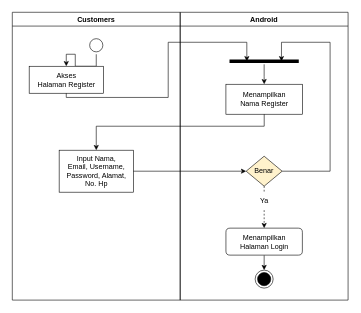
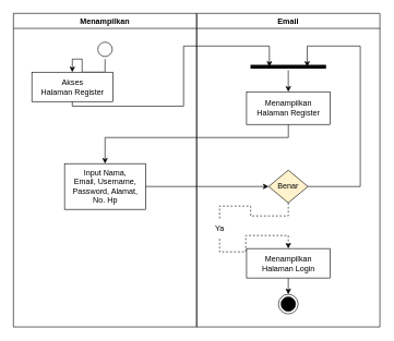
  <mxCell id="0" />
  <mxCell id="1" parent="0" />
- <mxCell id="2" value="Android" style="swimlane;fillColor=none;" parent="1" vertex="1"><mxGeometry x="300" y="20" width="280" height="480" as="geometry" /></mxCell>
- <mxCell id="3" value="Menampilkan&lt;br&gt;Nama Register" style="html=1;strokeColor=#000000;fillColor=default;" parent="2" vertex="1"><mxGeometry x="76.25" y="120" width="127.5" height="50" as="geometry" /></mxCell>
+ <mxCell id="2" value="Email" style="swimlane;fillColor=none;" parent="1" vertex="1"><mxGeometry x="300" y="20" width="280" height="480" as="geometry" /></mxCell>
+ <mxCell id="3" value="Menampilkan&lt;br&gt;Halaman Register" style="html=1;strokeColor=#000000;fillColor=default;" parent="2" vertex="1"><mxGeometry x="76.25" y="120" width="127.5" height="50" as="geometry" /></mxCell>
  <mxCell id="4" value="" style="ellipse;html=1;shape=endState;fillColor=#000000;strokeColor=#000000;" parent="2" vertex="1"><mxGeometry x="125" y="430" width="30" height="30" as="geometry" /></mxCell>
  <mxCell id="5" style="edgeStyle=orthogonalEdgeStyle;rounded=0;orthogonalLoop=1;jettySize=auto;html=1;exitX=0.5;exitY=1;exitDx=0;exitDy=0;entryX=0.5;entryY=0;entryDx=0;entryDy=0;" parent="2" source="6" target="4" edge="1"><mxGeometry relative="1" as="geometry" /></mxCell>
- <mxCell id="6" value="Menampilkan &lt;br&gt;Halaman Login" style="html=1;strokeColor=#000000;fillColor=default;rounded=1;" parent="2" vertex="1"><mxGeometry x="76.27" y="360" width="127.5" height="45" as="geometry" /></mxCell>
+ <mxCell id="6" value="Menampilkan &lt;br&gt;Halaman Login" style="html=1;strokeColor=#000000;fillColor=default;" parent="2" vertex="1"><mxGeometry x="76.27" y="360" width="127.5" height="45" as="geometry" /></mxCell>
  <mxCell id="7" style="edgeStyle=orthogonalEdgeStyle;rounded=0;orthogonalLoop=1;jettySize=auto;html=1;" parent="2" source="8" target="3" edge="1"><mxGeometry relative="1" as="geometry" /></mxCell>
  <mxCell id="8" value="" style="shape=line;html=1;strokeWidth=6;strokeColor=#000000;rotation=-90;direction=south;" parent="2" vertex="1"><mxGeometry x="135" y="24" width="10" height="115.5" as="geometry" /></mxCell>
  <mxCell id="9" style="edgeStyle=orthogonalEdgeStyle;rounded=0;orthogonalLoop=1;jettySize=auto;html=1;entryX=0.75;entryY=0.5;entryDx=0;entryDy=0;entryPerimeter=0;exitX=1;exitY=0.5;exitDx=0;exitDy=0;" parent="2" source="11" target="8" edge="1"><mxGeometry relative="1" as="geometry"><Array as="points"><mxPoint x="250" y="265" /><mxPoint x="250" y="50" /><mxPoint x="169" y="50" /></Array></mxGeometry></mxCell>
  <mxCell id="10" style="edgeStyle=orthogonalEdgeStyle;rounded=0;orthogonalLoop=1;jettySize=auto;html=1;entryX=0.5;entryY=0;entryDx=0;entryDy=0;startArrow=none;exitX=0.5;exitY=1;exitDx=0;exitDy=0;dashed=1;" edge="1" parent="2" source="12" target="6"><mxGeometry relative="1" as="geometry"><mxPoint x="140" y="300" as="sourcePoint" /></mxGeometry></mxCell>
  <mxCell id="11" value="Benar" style="rhombus;whiteSpace=wrap;html=1;fillColor=#fff2cc;" parent="2" vertex="1"><mxGeometry x="110.02" y="240" width="59.99" height="50" as="geometry" /></mxCell>
- <mxCell id="12" value="&lt;span style=&quot;background-color: rgb(255, 255, 255);&quot;&gt;Ya&lt;/span&gt;" style="text;html=1;align=center;verticalAlign=middle;resizable=0;points=[];autosize=1;strokeColor=none;fillColor=none;" vertex="1" parent="2"><mxGeometry x="120.02" y="300" width="40" height="30" as="geometry" /></mxCell>
+ <mxCell id="12" value="&lt;span style=&quot;background-color: rgb(255, 255, 255);&quot;&gt;Ya&lt;/span&gt;" style="text;html=1;align=center;verticalAlign=middle;resizable=0;points=[];autosize=1;strokeColor=none;fillColor=none;" vertex="1" parent="2"><mxGeometry x="15.02" y="315" width="40" height="30" as="geometry" /></mxCell>
  <mxCell id="13" value="" style="edgeStyle=orthogonalEdgeStyle;rounded=0;orthogonalLoop=1;jettySize=auto;html=1;entryX=0.5;entryY=0;entryDx=0;entryDy=0;startArrow=none;exitX=0.5;exitY=1;exitDx=0;exitDy=0;endArrow=none;dashed=1;" edge="1" parent="2" source="11" target="12"><mxGeometry relative="1" as="geometry"><mxPoint x="590.015" y="460" as="sourcePoint" /><mxPoint x="590.02" y="530" as="targetPoint" /></mxGeometry></mxCell>
- <mxCell id="14" value="Customers" style="swimlane;fillColor=none;startSize=23;" parent="1" vertex="1"><mxGeometry x="20" y="20" width="280" height="480" as="geometry" /></mxCell>
+ <mxCell id="14" value="Menampilkan" style="swimlane;fillColor=none;startSize=23;" parent="1" vertex="1"><mxGeometry x="20" y="20" width="280" height="480" as="geometry" /></mxCell>
  <mxCell id="15" style="edgeStyle=orthogonalEdgeStyle;rounded=0;orthogonalLoop=1;jettySize=auto;html=1;" parent="14" source="16" target="17" edge="1"><mxGeometry relative="1" as="geometry" /></mxCell>
  <mxCell id="16" value="" style="ellipse;html=1;shape=startState;fillColor=default;strokeColor=#000000;" parent="14" vertex="1"><mxGeometry x="125" y="40" width="30" height="30" as="geometry" /></mxCell>
  <mxCell id="17" value="Akses&lt;br&gt;Halaman Register" style="html=1;strokeColor=#000000;fillColor=default;" parent="14" vertex="1"><mxGeometry x="28.13" y="90" width="123.75" height="45" as="geometry" /></mxCell>
  <mxCell id="18" value="Input Nama,&lt;br&gt;Email, Username,&lt;br&gt;Password, Alamat,&lt;br&gt;No. Hp" style="html=1;strokeColor=#000000;fillColor=default;" parent="14" vertex="1"><mxGeometry x="78.12" y="230" width="123.75" height="70" as="geometry" /></mxCell>
  <mxCell id="19" style="edgeStyle=orthogonalEdgeStyle;rounded=0;orthogonalLoop=1;jettySize=auto;html=1;entryX=0.5;entryY=0;entryDx=0;entryDy=0;" parent="1" source="3" target="18" edge="1"><mxGeometry relative="1" as="geometry"><Array as="points"><mxPoint x="440" y="210" /><mxPoint x="160" y="210" /></Array></mxGeometry></mxCell>
  <mxCell id="20" style="edgeStyle=orthogonalEdgeStyle;rounded=0;orthogonalLoop=1;jettySize=auto;html=1;entryX=0.25;entryY=0.5;entryDx=0;entryDy=0;entryPerimeter=0;" parent="1" source="17" target="8" edge="1"><mxGeometry relative="1" as="geometry"><Array as="points"><mxPoint x="280" y="162" /><mxPoint x="280" y="70" /><mxPoint x="411" y="70" /></Array></mxGeometry></mxCell>
  <mxCell id="21" style="edgeStyle=orthogonalEdgeStyle;rounded=0;orthogonalLoop=1;jettySize=auto;html=1;entryX=0;entryY=0.5;entryDx=0;entryDy=0;" parent="1" source="18" target="11" edge="1"><mxGeometry relative="1" as="geometry" /></mxCell>
